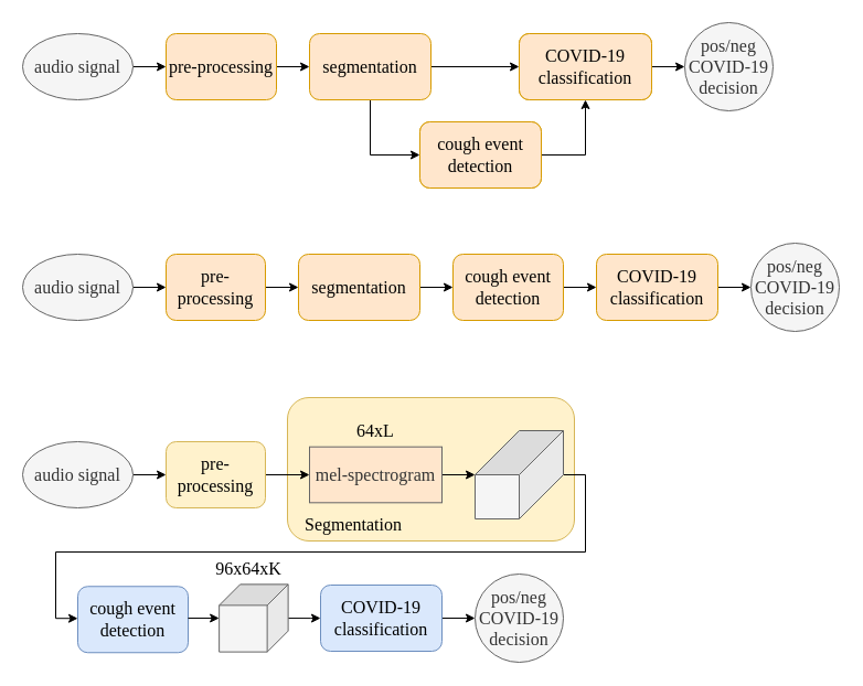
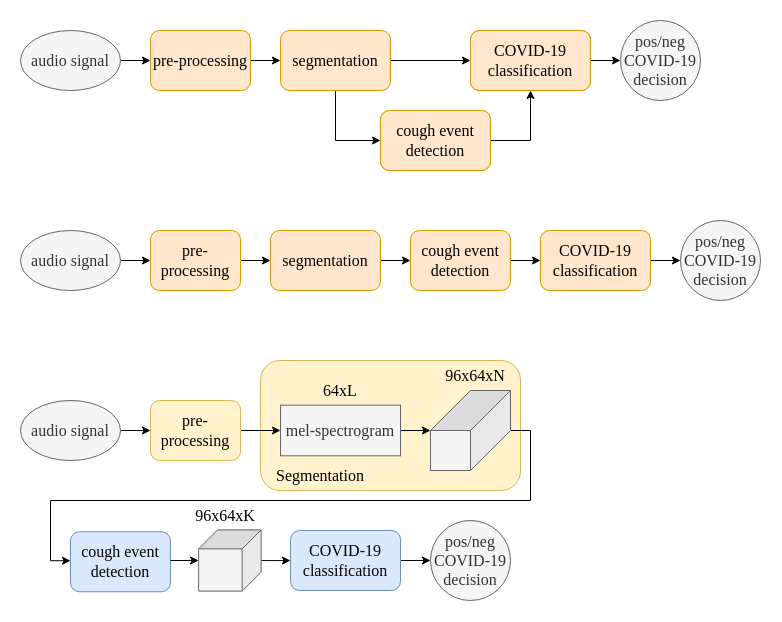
  <mxCell id="0" />
  <mxCell id="1" parent="0" />
  <mxCell id="2" value="" style="edgeStyle=orthogonalEdgeStyle;rounded=0;orthogonalLoop=1;jettySize=auto;html=1;" parent="1" source="3" target="5" edge="1"><mxGeometry relative="1" as="geometry" /></mxCell>
  <mxCell id="3" value="audio signal" style="ellipse;whiteSpace=wrap;html=1;fontSize=16;fillColor=#f5f5f5;strokeColor=#666666;fontColor=#333333;fontFamily=Comic Sans MS;" parent="1" vertex="1"><mxGeometry x="20" y="30" width="100" height="60" as="geometry" /></mxCell>
  <mxCell id="4" value="" style="edgeStyle=orthogonalEdgeStyle;rounded=0;orthogonalLoop=1;jettySize=auto;html=1;" parent="1" source="5" target="12" edge="1"><mxGeometry relative="1" as="geometry" /></mxCell>
  <mxCell id="5" value="pre-processing" style="rounded=1;whiteSpace=wrap;html=1;fontSize=16;fillColor=#ffe6cc;strokeColor=#d79b00;fontFamily=Comic Sans MS;" parent="1" vertex="1"><mxGeometry x="150" y="30" width="100" height="60" as="geometry" /></mxCell>
  <mxCell id="6" value="cough event detection" style="rounded=1;whiteSpace=wrap;html=1;fontSize=16;fillColor=#ffe6cc;strokeColor=#d79b00;fontFamily=Comic Sans MS;" parent="1" vertex="1"><mxGeometry x="380" y="110" width="110" height="60" as="geometry" /></mxCell>
  <mxCell id="7" value="pos/neg COVID-19 decision" style="ellipse;whiteSpace=wrap;html=1;aspect=fixed;fontSize=16;fontFamily=Comic Sans MS;fillColor=#f5f5f5;strokeColor=#666666;fontColor=#333333;" parent="1" vertex="1"><mxGeometry x="620" y="20" width="80" height="80" as="geometry" /></mxCell>
  <mxCell id="8" value="" style="edgeStyle=orthogonalEdgeStyle;rounded=0;orthogonalLoop=1;jettySize=auto;html=1;" parent="1" source="9" target="7" edge="1"><mxGeometry relative="1" as="geometry" /></mxCell>
  <mxCell id="9" value="COVID-19 classification" style="rounded=1;whiteSpace=wrap;html=1;fontSize=16;fillColor=#ffe6cc;strokeColor=#d79b00;fontFamily=Comic Sans MS;" parent="1" vertex="1"><mxGeometry x="470" y="30" width="120" height="60" as="geometry" /></mxCell>
  <mxCell id="10" style="edgeStyle=orthogonalEdgeStyle;rounded=0;orthogonalLoop=1;jettySize=auto;html=1;entryX=0;entryY=0.5;entryDx=0;entryDy=0;" parent="1" source="12" target="9" edge="1"><mxGeometry relative="1" as="geometry" /></mxCell>
  <mxCell id="11" style="edgeStyle=orthogonalEdgeStyle;rounded=0;orthogonalLoop=1;jettySize=auto;html=1;entryX=0;entryY=0.5;entryDx=0;entryDy=0;" parent="1" source="12" target="6" edge="1"><mxGeometry relative="1" as="geometry" /></mxCell>
  <mxCell id="12" value="segmentation" style="rounded=1;whiteSpace=wrap;html=1;fontSize=16;fillColor=#ffe6cc;strokeColor=#d79b00;fontFamily=Comic Sans MS;" parent="1" vertex="1"><mxGeometry x="280" y="30" width="110" height="60" as="geometry" /></mxCell>
  <mxCell id="13" value="" style="endArrow=classic;html=1;rounded=0;exitX=1;exitY=0.5;exitDx=0;exitDy=0;entryX=0.5;entryY=1;entryDx=0;entryDy=0;" parent="1" source="6" target="9" edge="1"><mxGeometry width="50" height="50" relative="1" as="geometry"><mxPoint x="330" y="120" as="sourcePoint" /><mxPoint x="380" y="70" as="targetPoint" /><Array as="points"><mxPoint x="530" y="140" /></Array></mxGeometry></mxCell>
  <mxCell id="14" value="" style="edgeStyle=orthogonalEdgeStyle;rounded=0;orthogonalLoop=1;jettySize=auto;html=1;" parent="1" source="15" target="17" edge="1"><mxGeometry relative="1" as="geometry" /></mxCell>
  <mxCell id="15" value="audio signal" style="ellipse;whiteSpace=wrap;html=1;fontSize=16;fillColor=#f5f5f5;strokeColor=#666666;fontColor=#333333;fontFamily=Comic Sans MS;" parent="1" vertex="1"><mxGeometry x="20" y="230" width="100" height="60" as="geometry" /></mxCell>
  <mxCell id="16" value="" style="edgeStyle=orthogonalEdgeStyle;rounded=0;orthogonalLoop=1;jettySize=auto;html=1;" parent="1" source="17" target="24" edge="1"><mxGeometry relative="1" as="geometry" /></mxCell>
  <mxCell id="17" value="pre-processing" style="rounded=1;whiteSpace=wrap;html=1;fontSize=16;fillColor=#ffe6cc;strokeColor=#d79b00;fontFamily=Comic Sans MS;" parent="1" vertex="1"><mxGeometry x="150" y="230" width="90" height="60" as="geometry" /></mxCell>
  <mxCell id="18" style="edgeStyle=orthogonalEdgeStyle;rounded=0;orthogonalLoop=1;jettySize=auto;html=1;" parent="1" source="19" target="22" edge="1"><mxGeometry relative="1" as="geometry" /></mxCell>
  <mxCell id="19" value="cough event detection" style="rounded=1;whiteSpace=wrap;html=1;fontSize=16;fillColor=#ffe6cc;strokeColor=#d79b00;fontFamily=Comic Sans MS;" parent="1" vertex="1"><mxGeometry x="410" y="230" width="100" height="60" as="geometry" /></mxCell>
  <mxCell id="20" value="pos/neg COVID-19 decision" style="ellipse;whiteSpace=wrap;html=1;aspect=fixed;fontSize=16;fontFamily=Comic Sans MS;fillColor=#f5f5f5;strokeColor=#666666;fontColor=#333333;" parent="1" vertex="1"><mxGeometry x="680" y="220" width="80" height="80" as="geometry" /></mxCell>
  <mxCell id="21" value="" style="edgeStyle=orthogonalEdgeStyle;rounded=0;orthogonalLoop=1;jettySize=auto;html=1;" parent="1" source="22" target="20" edge="1"><mxGeometry relative="1" as="geometry" /></mxCell>
  <mxCell id="22" value="COVID-19 classification" style="rounded=1;whiteSpace=wrap;html=1;fontSize=16;fillColor=#ffe6cc;strokeColor=#d79b00;fontFamily=Comic Sans MS;" parent="1" vertex="1"><mxGeometry x="540" y="230" width="110" height="60" as="geometry" /></mxCell>
  <mxCell id="23" style="edgeStyle=orthogonalEdgeStyle;rounded=0;orthogonalLoop=1;jettySize=auto;html=1;" parent="1" source="24" target="19" edge="1"><mxGeometry relative="1" as="geometry" /></mxCell>
  <mxCell id="24" value="segmentation" style="rounded=1;whiteSpace=wrap;html=1;fontSize=16;fillColor=#ffe6cc;strokeColor=#d79b00;fontFamily=Comic Sans MS;" parent="1" vertex="1"><mxGeometry x="270" y="230" width="110" height="60" as="geometry" /></mxCell>
  <mxCell id="25" value="COVID-19 classification" style="rounded=1;whiteSpace=wrap;html=1;fontSize=16;fillColor=#ffe6cc;strokeColor=#d79b00;fontFamily=Comic Sans MS;" parent="1" vertex="1"><mxGeometry x="470" y="30" width="120" height="60" as="geometry" /></mxCell>
  <mxCell id="26" value="cough event detection" style="rounded=1;whiteSpace=wrap;html=1;fontSize=16;fillColor=#ffe6cc;strokeColor=#d79b00;fontFamily=Comic Sans MS;" parent="1" vertex="1"><mxGeometry x="380" y="110" width="110" height="60" as="geometry" /></mxCell>
  <mxCell id="27" value="" style="rounded=1;whiteSpace=wrap;html=1;fillColor=#fff2cc;strokeColor=#d6b656;" parent="1" vertex="1"><mxGeometry x="260" y="360" width="260" height="130" as="geometry" /></mxCell>
  <mxCell id="28" value="" style="edgeStyle=orthogonalEdgeStyle;rounded=0;orthogonalLoop=1;jettySize=auto;html=1;" parent="1" source="29" target="31" edge="1"><mxGeometry relative="1" as="geometry" /></mxCell>
  <mxCell id="29" value="audio signal" style="ellipse;whiteSpace=wrap;html=1;fontSize=16;fillColor=#f5f5f5;strokeColor=#666666;fontColor=#333333;fontFamily=Comic Sans MS;" parent="1" vertex="1"><mxGeometry x="20" y="400" width="100" height="60" as="geometry" /></mxCell>
  <mxCell id="30" style="edgeStyle=orthogonalEdgeStyle;rounded=0;orthogonalLoop=1;jettySize=auto;html=1;entryX=0;entryY=0.5;entryDx=0;entryDy=0;" parent="1" source="31" target="37" edge="1"><mxGeometry relative="1" as="geometry" /></mxCell>
  <mxCell id="31" value="pre-processing" style="rounded=1;whiteSpace=wrap;html=1;fontSize=16;fillColor=#fff2cc;strokeColor=#d6b656;fontFamily=Comic Sans MS;" parent="1" vertex="1"><mxGeometry x="150" y="400" width="90" height="60" as="geometry" /></mxCell>
  <mxCell id="32" value="cough event detection" style="rounded=1;whiteSpace=wrap;html=1;fontSize=16;fillColor=#dae8fc;strokeColor=#6c8ebf;fontFamily=Comic Sans MS;" parent="1" vertex="1"><mxGeometry x="70" y="531.25" width="100" height="60" as="geometry" /></mxCell>
  <mxCell id="33" value="pos/neg COVID-19 decision" style="ellipse;whiteSpace=wrap;html=1;aspect=fixed;fontSize=16;fontFamily=Comic Sans MS;fillColor=#f5f5f5;strokeColor=#666666;fontColor=#333333;" parent="1" vertex="1"><mxGeometry x="430" y="520" width="80" height="80" as="geometry" /></mxCell>
  <mxCell id="34" value="" style="edgeStyle=orthogonalEdgeStyle;rounded=0;orthogonalLoop=1;jettySize=auto;html=1;" parent="1" source="35" target="33" edge="1"><mxGeometry relative="1" as="geometry" /></mxCell>
  <mxCell id="35" value="COVID-19 classification" style="rounded=1;whiteSpace=wrap;html=1;fontSize=16;fillColor=#dae8fc;strokeColor=#6c8ebf;fontFamily=Comic Sans MS;" parent="1" vertex="1"><mxGeometry x="290" y="530" width="110" height="60" as="geometry" /></mxCell>
  <mxCell id="36" style="edgeStyle=orthogonalEdgeStyle;rounded=0;orthogonalLoop=1;jettySize=auto;html=1;entryX=0;entryY=0;entryDx=40;entryDy=80;entryPerimeter=0;" parent="1" source="37" target="45" edge="1"><mxGeometry relative="1" as="geometry" /></mxCell>
- <mxCell id="37" value="mel-spectrogram" style="rounded=0;whiteSpace=wrap;html=1;fontSize=16;fillColor=#ffe6cc;strokeColor=#666666;fontColor=#333333;fontFamily=Comic Sans MS;" parent="1" vertex="1"><mxGeometry x="280" y="404.69" width="120" height="50.62" as="geometry" /></mxCell>
+ <mxCell id="37" value="mel-spectrogram" style="rounded=0;whiteSpace=wrap;html=1;fontSize=16;fillColor=#f5f5f5;strokeColor=#666666;fontColor=#333333;fontFamily=Comic Sans MS;" parent="1" vertex="1"><mxGeometry x="280" y="404.69" width="120" height="50.62" as="geometry" /></mxCell>
+ <mxCell id="38" value="96x64xN" style="text;html=1;strokeColor=none;fillColor=none;align=center;verticalAlign=middle;whiteSpace=wrap;rounded=0;fontSize=16;fontFamily=Comic Sans MS;" parent="1" vertex="1"><mxGeometry x="440" y="360" width="70" height="30" as="geometry" /></mxCell>
  <mxCell id="39" value="64xL" style="text;html=1;strokeColor=none;fillColor=none;align=center;verticalAlign=middle;whiteSpace=wrap;rounded=0;fontSize=16;fontFamily=Comic Sans MS;" parent="1" vertex="1"><mxGeometry x="280" y="375" width="120" height="30" as="geometry" /></mxCell>
  <mxCell id="40" style="edgeStyle=orthogonalEdgeStyle;rounded=0;orthogonalLoop=1;jettySize=auto;html=1;" parent="1" source="41" target="35" edge="1"><mxGeometry relative="1" as="geometry" /></mxCell>
  <mxCell id="41" value="" style="shape=cube;whiteSpace=wrap;html=1;boundedLbl=1;backgroundOutline=1;darkOpacity=0.05;darkOpacity2=0.1;rotation=90;size=19;fontSize=16;fillColor=#f5f5f5;strokeColor=#666666;fontColor=#333333;fontFamily=Comic Sans MS;" parent="1" vertex="1"><mxGeometry x="198.75" y="528.75" width="61.25" height="62.5" as="geometry" /></mxCell>
  <mxCell id="42" value="96x64xK" style="text;html=1;strokeColor=none;fillColor=none;align=center;verticalAlign=middle;whiteSpace=wrap;rounded=0;fontSize=16;fontFamily=Comic Sans MS;" parent="1" vertex="1"><mxGeometry x="190" y="500" width="70" height="30" as="geometry" /></mxCell>
  <mxCell id="43" value="" style="endArrow=classic;html=1;rounded=0;exitX=1;exitY=0.479;exitDx=0;exitDy=0;exitPerimeter=0;" parent="1" source="32" target="41" edge="1"><mxGeometry width="50" height="50" relative="1" as="geometry"><mxPoint x="180" y="607.5" as="sourcePoint" /><mxPoint x="230" y="557.5" as="targetPoint" /></mxGeometry></mxCell>
  <mxCell id="44" style="edgeStyle=orthogonalEdgeStyle;rounded=0;orthogonalLoop=1;jettySize=auto;html=1;entryX=0;entryY=0.483;entryDx=0;entryDy=0;entryPerimeter=0;" parent="1" source="45" target="32" edge="1"><mxGeometry relative="1" as="geometry"><Array as="points"><mxPoint x="530" y="430" /><mxPoint x="530" y="500" /><mxPoint x="50" y="500" /><mxPoint x="50" y="561" /><mxPoint x="70" y="561" /></Array></mxGeometry></mxCell>
  <mxCell id="45" value="" style="shape=cube;whiteSpace=wrap;html=1;boundedLbl=1;backgroundOutline=1;darkOpacity=0.05;darkOpacity2=0.1;rotation=90;size=40;fillColor=#f5f5f5;fontColor=#333333;strokeColor=#666666;" parent="1" vertex="1"><mxGeometry x="430" y="390" width="80" height="80" as="geometry" /></mxCell>
  <mxCell id="46" value="Segmentation" style="text;html=1;strokeColor=none;fillColor=none;align=center;verticalAlign=middle;whiteSpace=wrap;rounded=0;fontSize=16;fontFamily=Comic Sans MS;" parent="1" vertex="1"><mxGeometry x="260" y="460" width="120" height="30" as="geometry" /></mxCell>
